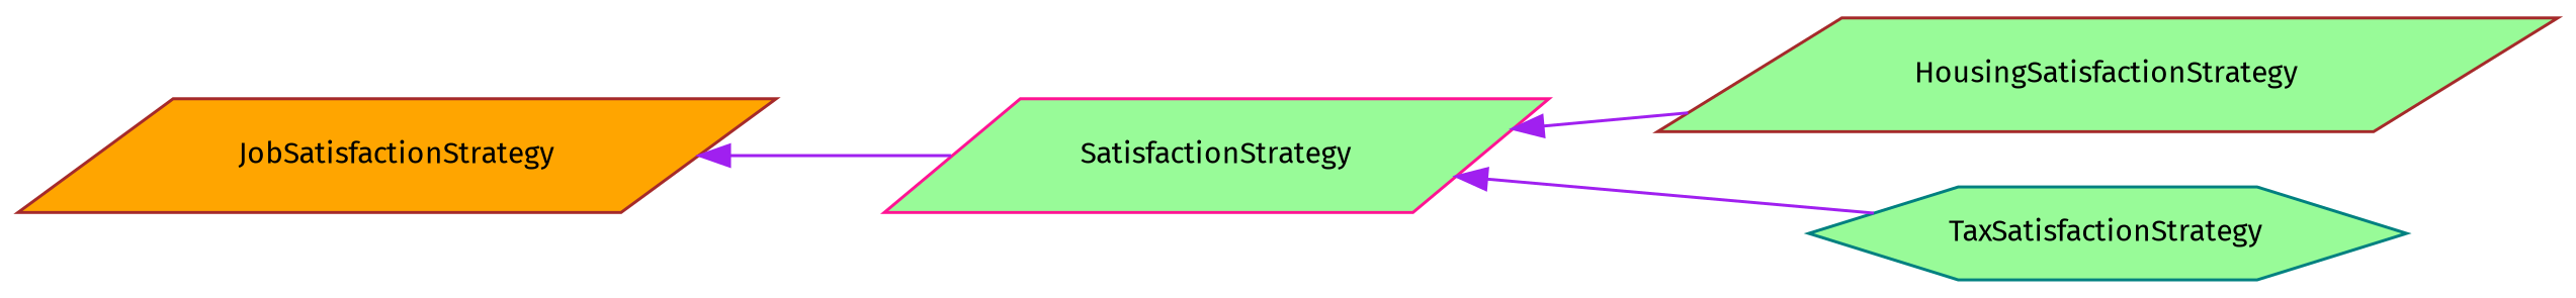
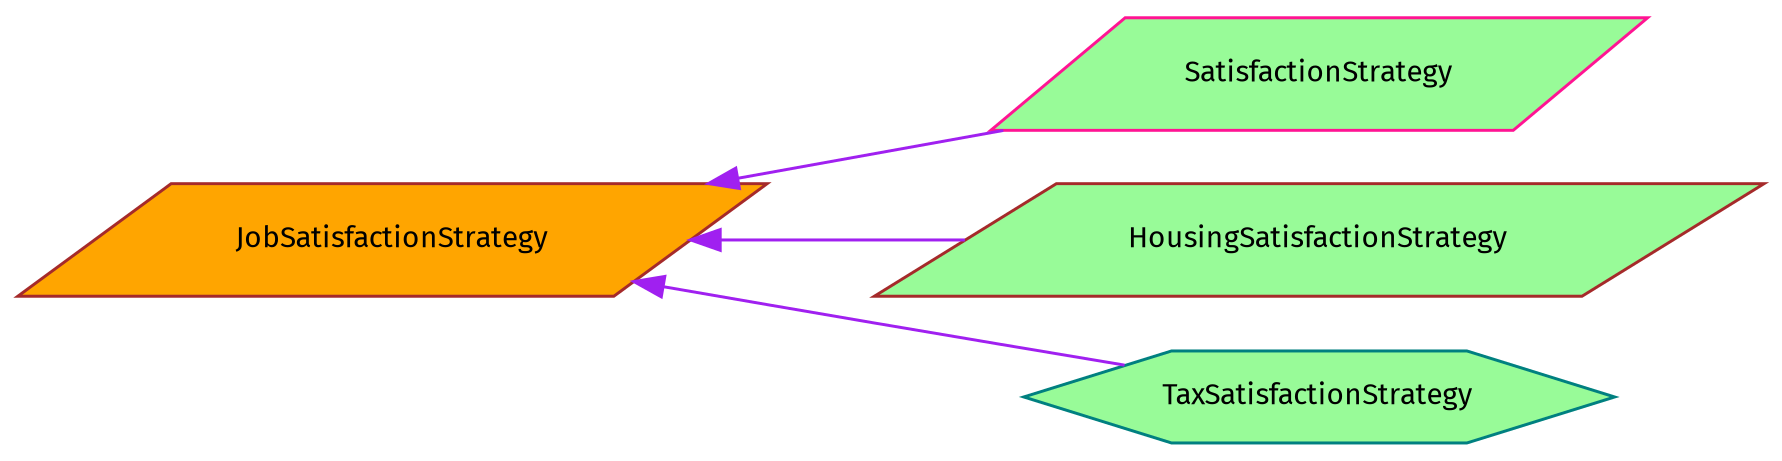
  digraph {
    fontname="Fira Sans"
    rankdir=LR
    node [color=brown fillcolor=palegreen fontname="Fira Sans" fontsize=10 shape=parallelogram style=filled]
    edge [color=purple dir=back fontname="Fira Sans" fontsize=10 labelfontname=Helvetica labelfontsize=10 style=solid]
    n1 [color=deeppink height=0.2 label=SatisfactionStrategy width=0.4]
    n2 [height=0.2 label=HousingSatisfactionStrategy width=0.4]
    n3 [color=teal height=0.2 label=TaxSatisfactionStrategy shape=hexagon width=0.4]
    n4 [fillcolor=orange height=0.2 label=JobSatisfactionStrategy width=0.4]
-   n1 -> n2
-   n1 -> n3
+   n4 -> n2
+   n4 -> n3
    n4 -> n1
  }
